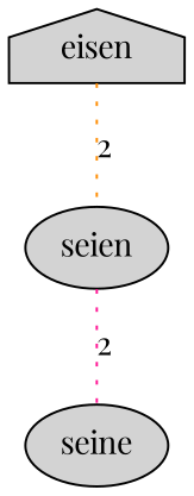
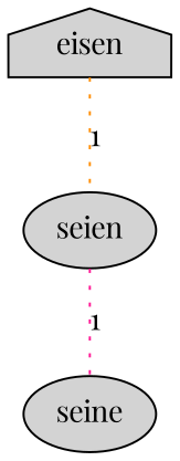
  graph {
    fontname="Playfair Display"
    node [fillcolor=lightgrey fontname="Playfair Display" shape=ellipse style=filled]
    edge [fontname="Playfair Display" style=dotted]
    eisen [shape=house]
    seien
    seine
-   eisen -- seien [color=darkorange label=2]
-   seien -- seine [color=deeppink label=2]
+   eisen -- seien [color=darkorange label=1]
+   seien -- seine [color=deeppink label=1]
  }
